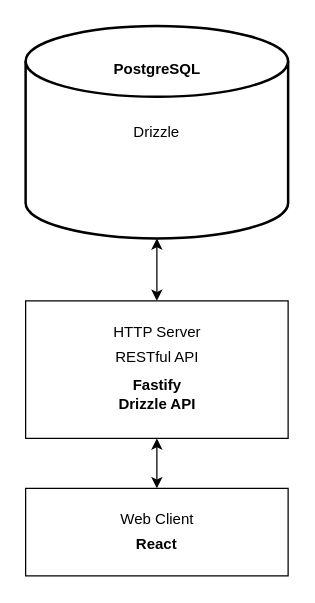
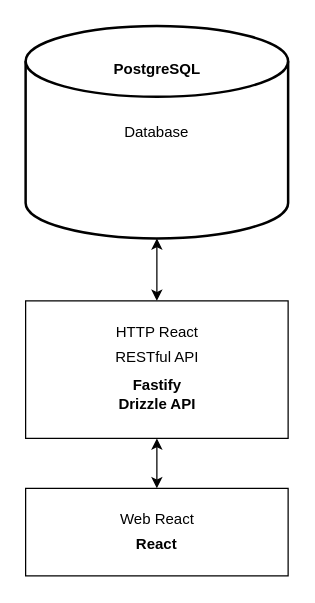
  <mxCell id="0" />
  <mxCell id="1" parent="0" />
  <mxCell id="2" style="edgeStyle=orthogonalEdgeStyle;rounded=0;orthogonalLoop=1;jettySize=auto;html=1;exitX=0.5;exitY=1;exitDx=0;exitDy=0;exitPerimeter=0;entryX=0.5;entryY=0;entryDx=0;entryDy=0;startArrow=classic;startFill=1;" edge="1" parent="1" source="3" target="6"><mxGeometry relative="1" as="geometry" /></mxCell>
- <mxCell id="3" value="Drizzle" style="strokeWidth=2;html=1;shape=mxgraph.flowchart.database;whiteSpace=wrap;" vertex="1" parent="1"><mxGeometry x="20" y="20" width="210" height="170" as="geometry" /></mxCell>
+ <mxCell id="3" value="Database" style="strokeWidth=2;html=1;shape=mxgraph.flowchart.database;whiteSpace=wrap;" vertex="1" parent="1"><mxGeometry x="20" y="20" width="210" height="170" as="geometry" /></mxCell>
  <mxCell id="4" value="PostgreSQL" style="text;html=1;align=center;verticalAlign=middle;whiteSpace=wrap;rounded=0;fontStyle=1" vertex="1" parent="1"><mxGeometry x="87.5" y="40" width="75" height="30" as="geometry" /></mxCell>
  <mxCell id="5" style="edgeStyle=orthogonalEdgeStyle;rounded=0;orthogonalLoop=1;jettySize=auto;html=1;exitX=0.5;exitY=1;exitDx=0;exitDy=0;entryX=0.5;entryY=0;entryDx=0;entryDy=0;startArrow=classic;startFill=1;" edge="1" parent="1" source="6" target="10"><mxGeometry relative="1" as="geometry" /></mxCell>
  <mxCell id="6" value="" style="rounded=0;whiteSpace=wrap;html=1;" vertex="1" parent="1"><mxGeometry x="20" y="240" width="210" height="110" as="geometry" /></mxCell>
- <mxCell id="7" value="HTTP Server" style="text;html=1;align=center;verticalAlign=middle;whiteSpace=wrap;rounded=0;" vertex="1" parent="1"><mxGeometry x="87.5" y="250" width="75" height="30" as="geometry" /></mxCell>
+ <mxCell id="7" value="HTTP React" style="text;html=1;align=center;verticalAlign=middle;whiteSpace=wrap;rounded=0;" vertex="1" parent="1"><mxGeometry x="87.5" y="250" width="75" height="30" as="geometry" /></mxCell>
  <mxCell id="8" value="RESTful API" style="text;html=1;align=center;verticalAlign=middle;whiteSpace=wrap;rounded=0;" vertex="1" parent="1"><mxGeometry x="82.5" y="270" width="85" height="30" as="geometry" /></mxCell>
  <mxCell id="9" value="Fastify&lt;br&gt;Drizzle API" style="text;html=1;align=center;verticalAlign=middle;whiteSpace=wrap;rounded=0;fontStyle=1" vertex="1" parent="1"><mxGeometry x="82.5" y="300" width="85" height="30" as="geometry" /></mxCell>
  <mxCell id="10" value="" style="rounded=0;whiteSpace=wrap;html=1;" vertex="1" parent="1"><mxGeometry x="20" y="390" width="210" height="70" as="geometry" /></mxCell>
- <mxCell id="11" value="Web Client" style="text;html=1;align=center;verticalAlign=middle;whiteSpace=wrap;rounded=0;" vertex="1" parent="1"><mxGeometry x="88.75" y="400" width="72.5" height="30" as="geometry" /></mxCell>
+ <mxCell id="11" value="Web React" style="text;html=1;align=center;verticalAlign=middle;whiteSpace=wrap;rounded=0;" vertex="1" parent="1"><mxGeometry x="88.75" y="400" width="72.5" height="30" as="geometry" /></mxCell>
  <mxCell id="12" value="React" style="text;html=1;align=center;verticalAlign=middle;whiteSpace=wrap;rounded=0;fontStyle=1" vertex="1" parent="1"><mxGeometry x="95" y="420" width="60" height="30" as="geometry" /></mxCell>
